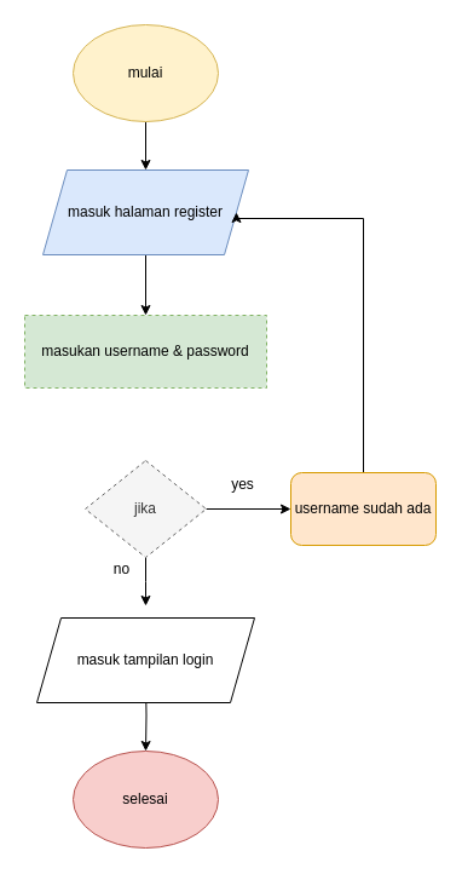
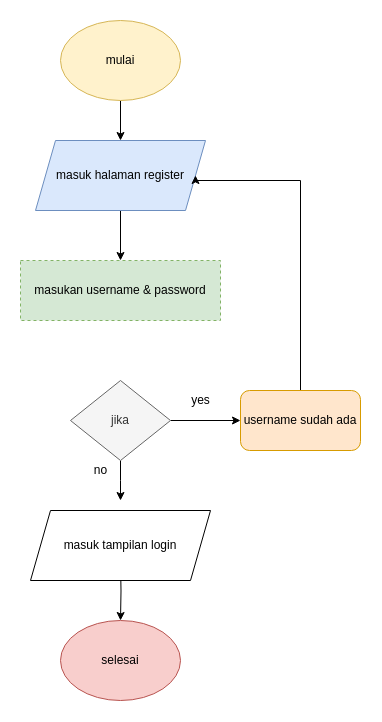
  <mxCell id="0" />
  <mxCell id="1" parent="0" />
  <mxCell id="2" style="edgeStyle=orthogonalEdgeStyle;rounded=0;orthogonalLoop=1;jettySize=auto;html=1;exitX=0.5;exitY=1;exitDx=0;exitDy=0;entryX=0.5;entryY=0;entryDx=0;entryDy=0;" parent="1" source="3" target="5" edge="1"><mxGeometry relative="1" as="geometry" /></mxCell>
  <mxCell id="3" value="mulai" style="ellipse;whiteSpace=wrap;html=1;fillColor=#fff2cc;strokeColor=#d6b656;" parent="1" vertex="1"><mxGeometry x="60" y="20" width="120" height="80" as="geometry" /></mxCell>
  <mxCell id="4" style="edgeStyle=orthogonalEdgeStyle;rounded=0;orthogonalLoop=1;jettySize=auto;html=1;exitX=0.5;exitY=1;exitDx=0;exitDy=0;entryX=0.5;entryY=0;entryDx=0;entryDy=0;" parent="1" source="5" target="6" edge="1"><mxGeometry relative="1" as="geometry" /></mxCell>
  <mxCell id="5" value="masuk halaman register" style="shape=parallelogram;perimeter=parallelogramPerimeter;whiteSpace=wrap;html=1;fixedSize=1;fillColor=#dae8fc;strokeColor=#6c8ebf;" parent="1" vertex="1"><mxGeometry x="35" y="140" width="170" height="70" as="geometry" /></mxCell>
  <mxCell id="6" value="masukan username &amp;amp; password" style="rounded=0;whiteSpace=wrap;html=1;fillColor=#d5e8d4;strokeColor=#82b366;dashed=1;" parent="1" vertex="1"><mxGeometry x="20" y="260" width="200" height="60" as="geometry" /></mxCell>
  <mxCell id="7" style="edgeStyle=orthogonalEdgeStyle;rounded=0;orthogonalLoop=1;jettySize=auto;html=1;exitX=0.5;exitY=1;exitDx=0;exitDy=0;" parent="1" source="9" edge="1"><mxGeometry relative="1" as="geometry"><mxPoint x="120" y="500" as="targetPoint" /></mxGeometry></mxCell>
  <mxCell id="8" style="edgeStyle=orthogonalEdgeStyle;rounded=0;orthogonalLoop=1;jettySize=auto;html=1;exitX=1;exitY=0.5;exitDx=0;exitDy=0;entryX=0;entryY=0.5;entryDx=0;entryDy=0;" parent="1" source="9" target="11" edge="1"><mxGeometry relative="1" as="geometry" /></mxCell>
- <mxCell id="9" value="jika" style="rhombus;whiteSpace=wrap;html=1;fillColor=#f5f5f5;strokeColor=#666666;fontColor=#333333;dashed=1;" parent="1" vertex="1"><mxGeometry x="70" y="380" width="100" height="80" as="geometry" /></mxCell>
+ <mxCell id="9" value="jika" style="rhombus;whiteSpace=wrap;html=1;fillColor=#f5f5f5;strokeColor=#666666;fontColor=#333333;" parent="1" vertex="1"><mxGeometry x="70" y="380" width="100" height="80" as="geometry" /></mxCell>
  <mxCell id="10" style="edgeStyle=orthogonalEdgeStyle;rounded=0;orthogonalLoop=1;jettySize=auto;html=1;exitX=0.5;exitY=0;exitDx=0;exitDy=0;entryX=1;entryY=0.5;entryDx=0;entryDy=0;" parent="1" source="11" target="5" edge="1"><mxGeometry relative="1" as="geometry"><Array as="points"><mxPoint x="300" y="180" /><mxPoint x="195" y="180" /></Array></mxGeometry></mxCell>
  <mxCell id="11" value="username sudah ada" style="rounded=1;whiteSpace=wrap;html=1;fillColor=#ffe6cc;strokeColor=#d79b00;" parent="1" vertex="1"><mxGeometry x="240" y="390" width="120" height="60" as="geometry" /></mxCell>
  <mxCell id="12" style="edgeStyle=orthogonalEdgeStyle;rounded=0;orthogonalLoop=1;jettySize=auto;html=1;exitX=0.5;exitY=1;exitDx=0;exitDy=0;entryX=0.5;entryY=0;entryDx=0;entryDy=0;" parent="1" target="13" edge="1"><mxGeometry relative="1" as="geometry"><mxPoint x="120" y="560" as="sourcePoint" /></mxGeometry></mxCell>
  <mxCell id="13" value="selesai" style="ellipse;whiteSpace=wrap;html=1;fillColor=#f8cecc;strokeColor=#b85450;" parent="1" vertex="1"><mxGeometry x="60" y="620" width="120" height="80" as="geometry" /></mxCell>
  <mxCell id="14" value="yes" style="text;html=1;align=center;verticalAlign=middle;resizable=0;points=[];autosize=1;" parent="1" vertex="1"><mxGeometry x="185" y="390" width="30" height="20" as="geometry" /></mxCell>
  <mxCell id="15" value="no" style="text;html=1;align=center;verticalAlign=middle;resizable=0;points=[];autosize=1;" parent="1" vertex="1"><mxGeometry x="85" y="460" width="30" height="20" as="geometry" /></mxCell>
  <mxCell id="16" value="&lt;span&gt;masuk tampilan login&lt;/span&gt;" style="shape=parallelogram;perimeter=parallelogramPerimeter;whiteSpace=wrap;html=1;fixedSize=1;" vertex="1" parent="1"><mxGeometry x="30" y="510" width="180" height="70" as="geometry" /></mxCell>
